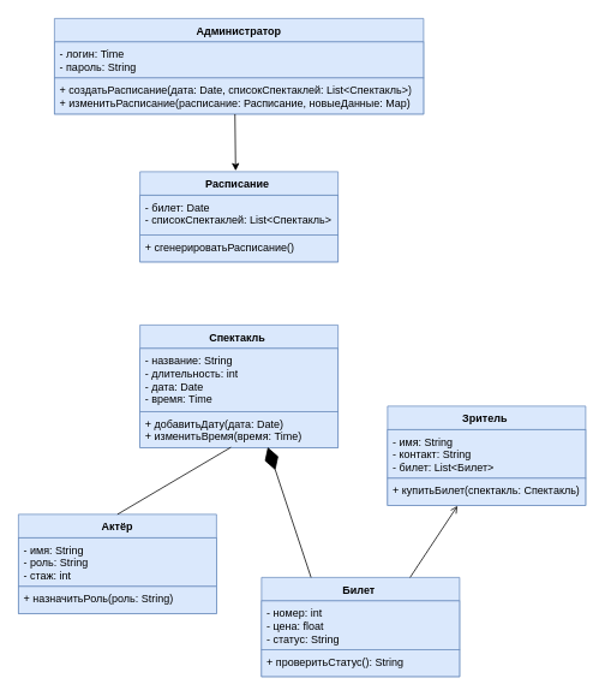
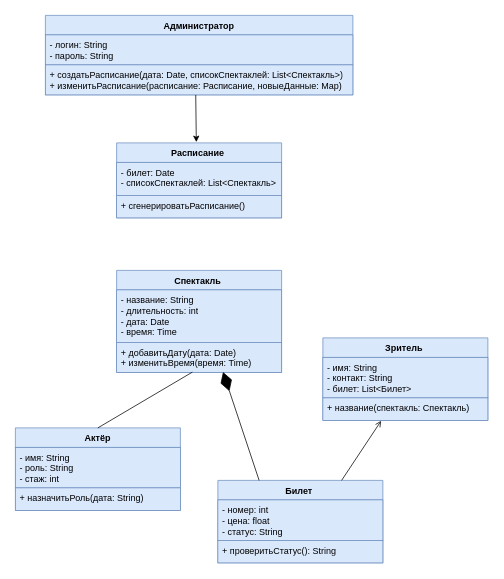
  <mxCell id="0" />
  <mxCell id="1" parent="0" />
  <mxCell id="2" value="Администратор" style="swimlane;fontStyle=1;align=center;verticalAlign=top;childLayout=stackLayout;horizontal=1;startSize=26;horizontalStack=0;resizeParent=1;resizeParentMax=0;resizeLast=0;collapsible=1;marginBottom=0;whiteSpace=wrap;html=1;fillColor=#dae8fc;strokeColor=#6c8ebf;" vertex="1" parent="1"><mxGeometry x="60" y="20" width="410" height="106" as="geometry" /></mxCell>
- <mxCell id="3" value="&lt;div&gt;- логин: Time&lt;/div&gt;&lt;div&gt;- пароль: String&lt;/div&gt;&lt;div&gt;&lt;br&gt;&lt;/div&gt;" style="text;strokeColor=#6c8ebf;fillColor=#dae8fc;align=left;verticalAlign=top;spacingLeft=4;spacingRight=4;overflow=hidden;rotatable=0;points=[[0,0.5],[1,0.5]];portConstraint=eastwest;whiteSpace=wrap;html=1;" vertex="1" parent="2"><mxGeometry y="26" width="410" height="40" as="geometry" /></mxCell>
+ <mxCell id="3" value="&lt;div&gt;- логин: String&lt;/div&gt;&lt;div&gt;- пароль: String&lt;/div&gt;&lt;div&gt;&lt;br&gt;&lt;/div&gt;" style="text;strokeColor=#6c8ebf;fillColor=#dae8fc;align=left;verticalAlign=top;spacingLeft=4;spacingRight=4;overflow=hidden;rotatable=0;points=[[0,0.5],[1,0.5]];portConstraint=eastwest;whiteSpace=wrap;html=1;" vertex="1" parent="2"><mxGeometry y="26" width="410" height="40" as="geometry" /></mxCell>
  <mxCell id="4" value="&lt;div&gt;+ создатьРасписание(дата: Date, списокСпектаклей: List&amp;lt;Спектакль&amp;gt;)&lt;/div&gt;&lt;div&gt;+ изменитьРасписание(расписание: Расписание, новыеДанные: Map)&lt;/div&gt;" style="text;strokeColor=#6c8ebf;fillColor=#dae8fc;align=left;verticalAlign=top;spacingLeft=4;spacingRight=4;overflow=hidden;rotatable=0;points=[[0,0.5],[1,0.5]];portConstraint=eastwest;whiteSpace=wrap;html=1;" vertex="1" parent="2"><mxGeometry y="66" width="410" height="40" as="geometry" /></mxCell>
  <mxCell id="5" value="Расписание&amp;nbsp;" style="swimlane;fontStyle=1;align=center;verticalAlign=top;childLayout=stackLayout;horizontal=1;startSize=26;horizontalStack=0;resizeParent=1;resizeParentMax=0;resizeLast=0;collapsible=1;marginBottom=0;whiteSpace=wrap;html=1;fillColor=#dae8fc;strokeColor=#6c8ebf;" vertex="1" parent="1"><mxGeometry x="155" y="190" width="220" height="100" as="geometry" /></mxCell>
  <mxCell id="6" value="- билет: Date&lt;div&gt;- списокСпектаклей: List&amp;lt;Спектакль&amp;gt;&lt;/div&gt;" style="text;strokeColor=#6c8ebf;fillColor=#dae8fc;align=left;verticalAlign=top;spacingLeft=4;spacingRight=4;overflow=hidden;rotatable=0;points=[[0,0.5],[1,0.5]];portConstraint=eastwest;whiteSpace=wrap;html=1;" vertex="1" parent="5"><mxGeometry y="26" width="220" height="44" as="geometry" /></mxCell>
  <mxCell id="7" value="+ сгенерироватьРасписание()" style="text;strokeColor=#6c8ebf;fillColor=#dae8fc;align=left;verticalAlign=top;spacingLeft=4;spacingRight=4;overflow=hidden;rotatable=0;points=[[0,0.5],[1,0.5]];portConstraint=eastwest;whiteSpace=wrap;html=1;" vertex="1" parent="5"><mxGeometry y="70" width="220" height="30" as="geometry" /></mxCell>
  <mxCell id="8" value="Спектакль&amp;nbsp;" style="swimlane;fontStyle=1;align=center;verticalAlign=top;childLayout=stackLayout;horizontal=1;startSize=26;horizontalStack=0;resizeParent=1;resizeParentMax=0;resizeLast=0;collapsible=1;marginBottom=0;whiteSpace=wrap;html=1;fillColor=#dae8fc;strokeColor=#6c8ebf;" vertex="1" parent="1"><mxGeometry x="155" y="360" width="220" height="136" as="geometry" /></mxCell>
  <mxCell id="9" value="&lt;div&gt;- название: String&lt;/div&gt;&lt;div&gt;- длительность: int&lt;/div&gt;&lt;div&gt;- дата: Date&lt;/div&gt;&lt;div&gt;- время: Time&lt;/div&gt;" style="text;strokeColor=#6c8ebf;fillColor=#dae8fc;align=left;verticalAlign=top;spacingLeft=4;spacingRight=4;overflow=hidden;rotatable=0;points=[[0,0.5],[1,0.5]];portConstraint=eastwest;whiteSpace=wrap;html=1;" vertex="1" parent="8"><mxGeometry y="26" width="220" height="70" as="geometry" /></mxCell>
  <mxCell id="10" value="&lt;div&gt;+ добавитьДату(дата: Date)&lt;/div&gt;&lt;div&gt;+ изменитьВремя(время: Time)&lt;/div&gt;" style="text;strokeColor=#6c8ebf;fillColor=#dae8fc;align=left;verticalAlign=top;spacingLeft=4;spacingRight=4;overflow=hidden;rotatable=0;points=[[0,0.5],[1,0.5]];portConstraint=eastwest;whiteSpace=wrap;html=1;" vertex="1" parent="8"><mxGeometry y="96" width="220" height="40" as="geometry" /></mxCell>
  <mxCell id="11" value="Актёр" style="swimlane;fontStyle=1;align=center;verticalAlign=top;childLayout=stackLayout;horizontal=1;startSize=26;horizontalStack=0;resizeParent=1;resizeParentMax=0;resizeLast=0;collapsible=1;marginBottom=0;whiteSpace=wrap;html=1;fillColor=#dae8fc;strokeColor=#6c8ebf;" vertex="1" parent="1"><mxGeometry x="20" y="570" width="220" height="110" as="geometry" /></mxCell>
  <mxCell id="12" value="&lt;div&gt;- имя: String&lt;/div&gt;&lt;div&gt;- роль: String&lt;/div&gt;&lt;div&gt;- стаж: int&lt;/div&gt;" style="text;strokeColor=#6c8ebf;fillColor=#dae8fc;align=left;verticalAlign=top;spacingLeft=4;spacingRight=4;overflow=hidden;rotatable=0;points=[[0,0.5],[1,0.5]];portConstraint=eastwest;whiteSpace=wrap;html=1;" vertex="1" parent="11"><mxGeometry y="26" width="220" height="54" as="geometry" /></mxCell>
- <mxCell id="13" value="+ назначитьРоль(роль: String)" style="text;strokeColor=#6c8ebf;fillColor=#dae8fc;align=left;verticalAlign=top;spacingLeft=4;spacingRight=4;overflow=hidden;rotatable=0;points=[[0,0.5],[1,0.5]];portConstraint=eastwest;whiteSpace=wrap;html=1;" vertex="1" parent="11"><mxGeometry y="80" width="220" height="30" as="geometry" /></mxCell>
+ <mxCell id="13" value="+ назначитьРоль(дата: String)" style="text;strokeColor=#6c8ebf;fillColor=#dae8fc;align=left;verticalAlign=top;spacingLeft=4;spacingRight=4;overflow=hidden;rotatable=0;points=[[0,0.5],[1,0.5]];portConstraint=eastwest;whiteSpace=wrap;html=1;" vertex="1" parent="11"><mxGeometry y="80" width="220" height="30" as="geometry" /></mxCell>
  <mxCell id="14" value="Зритель&amp;nbsp;" style="swimlane;fontStyle=1;align=center;verticalAlign=top;childLayout=stackLayout;horizontal=1;startSize=26;horizontalStack=0;resizeParent=1;resizeParentMax=0;resizeLast=0;collapsible=1;marginBottom=0;whiteSpace=wrap;html=1;fillColor=#dae8fc;strokeColor=#6c8ebf;" vertex="1" parent="1"><mxGeometry x="430" y="450" width="220" height="110" as="geometry" /></mxCell>
  <mxCell id="15" value="&lt;div&gt;- имя: String&lt;/div&gt;&lt;div&gt;- контакт: String&lt;/div&gt;&lt;div&gt;- билет: List&amp;lt;Билет&amp;gt;&lt;/div&gt;" style="text;strokeColor=#6c8ebf;fillColor=#dae8fc;align=left;verticalAlign=top;spacingLeft=4;spacingRight=4;overflow=hidden;rotatable=0;points=[[0,0.5],[1,0.5]];portConstraint=eastwest;whiteSpace=wrap;html=1;" vertex="1" parent="14"><mxGeometry y="26" width="220" height="54" as="geometry" /></mxCell>
- <mxCell id="16" value="+ купитьБилет(спектакль: Спектакль)" style="text;strokeColor=#6c8ebf;fillColor=#dae8fc;align=left;verticalAlign=top;spacingLeft=4;spacingRight=4;overflow=hidden;rotatable=0;points=[[0,0.5],[1,0.5]];portConstraint=eastwest;whiteSpace=wrap;html=1;" vertex="1" parent="14"><mxGeometry y="80" width="220" height="30" as="geometry" /></mxCell>
+ <mxCell id="16" value="+ название(спектакль: Спектакль)" style="text;strokeColor=#6c8ebf;fillColor=#dae8fc;align=left;verticalAlign=top;spacingLeft=4;spacingRight=4;overflow=hidden;rotatable=0;points=[[0,0.5],[1,0.5]];portConstraint=eastwest;whiteSpace=wrap;html=1;" vertex="1" parent="14"><mxGeometry y="80" width="220" height="30" as="geometry" /></mxCell>
  <mxCell id="17" value="Билет&amp;nbsp;" style="swimlane;fontStyle=1;align=center;verticalAlign=top;childLayout=stackLayout;horizontal=1;startSize=26;horizontalStack=0;resizeParent=1;resizeParentMax=0;resizeLast=0;collapsible=1;marginBottom=0;whiteSpace=wrap;html=1;fillColor=#dae8fc;strokeColor=#6c8ebf;" vertex="1" parent="1"><mxGeometry x="290" y="640" width="220" height="110" as="geometry" /></mxCell>
  <mxCell id="18" value="&lt;div&gt;- номер: int&lt;/div&gt;&lt;div&gt;- цена: float&lt;/div&gt;&lt;div&gt;- статус: String&lt;/div&gt;" style="text;strokeColor=#6c8ebf;fillColor=#dae8fc;align=left;verticalAlign=top;spacingLeft=4;spacingRight=4;overflow=hidden;rotatable=0;points=[[0,0.5],[1,0.5]];portConstraint=eastwest;whiteSpace=wrap;html=1;" vertex="1" parent="17"><mxGeometry y="26" width="220" height="54" as="geometry" /></mxCell>
  <mxCell id="19" value="+ проверитьСтатус(): String" style="text;strokeColor=#6c8ebf;fillColor=#dae8fc;align=left;verticalAlign=top;spacingLeft=4;spacingRight=4;overflow=hidden;rotatable=0;points=[[0,0.5],[1,0.5]];portConstraint=eastwest;whiteSpace=wrap;html=1;" vertex="1" parent="17"><mxGeometry y="80" width="220" height="30" as="geometry" /></mxCell>
  <mxCell id="20" value="" style="endArrow=classic;html=1;rounded=0;exitX=0.489;exitY=1.004;exitDx=0;exitDy=0;exitPerimeter=0;entryX=0.483;entryY=-0.011;entryDx=0;entryDy=0;entryPerimeter=0;" edge="1" parent="1" source="4" target="5"><mxGeometry width="50" height="50" relative="1" as="geometry"><mxPoint x="266.2" y="129.67" as="sourcePoint" /><mxPoint x="263.8" y="190" as="targetPoint" /></mxGeometry></mxCell>
  <mxCell id="21" value="" style="endArrow=none;html=1;rounded=0;exitX=0.5;exitY=0;exitDx=0;exitDy=0;entryX=0.459;entryY=0.992;entryDx=0;entryDy=0;entryPerimeter=0;" edge="1" parent="1" source="11" target="10"><mxGeometry width="50" height="50" relative="1" as="geometry"><mxPoint x="460" y="590" as="sourcePoint" /><mxPoint x="510" y="540" as="targetPoint" /></mxGeometry></mxCell>
  <mxCell id="22" value="" style="endArrow=diamondThin;endFill=1;endSize=24;html=1;rounded=0;entryX=0.645;entryY=0.987;entryDx=0;entryDy=0;entryPerimeter=0;exitX=0.25;exitY=0;exitDx=0;exitDy=0;" edge="1" parent="1" source="17" target="10"><mxGeometry width="160" relative="1" as="geometry"><mxPoint x="320" y="650" as="sourcePoint" /><mxPoint x="460" y="590" as="targetPoint" /></mxGeometry></mxCell>
  <mxCell id="23" value="" style="endArrow=open;html=1;rounded=0;exitX=0.75;exitY=0;exitDx=0;exitDy=0;entryX=0.353;entryY=1.021;entryDx=0;entryDy=0;entryPerimeter=0;" edge="1" parent="1" source="17" target="16"><mxGeometry width="50" height="50" relative="1" as="geometry"><mxPoint x="400" y="665" as="sourcePoint" /><mxPoint x="526" y="595" as="targetPoint" /></mxGeometry></mxCell>
